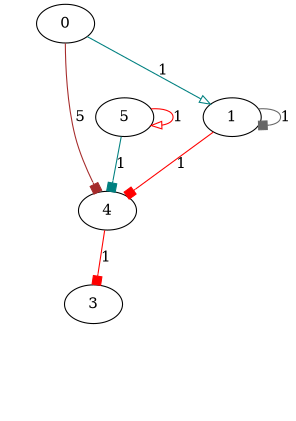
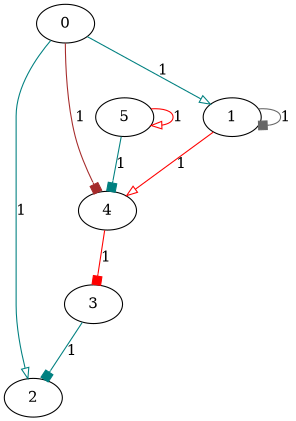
  digraph {
    edge [arrowhead=box color=teal]
    0
    1
+   2
    4
    3
    5
    0 -> 1 [arrowhead=onormal label=1]
-   0 -> 4 [color=brown label=5]
+   0 -> 2 [arrowhead=onormal label=1]
+   0 -> 4 [color=brown label=1]
    1 -> 1 [color=gray40 label=1]
-   1 -> 4 [color=red label=1]
+   1 -> 4 [arrowhead=onormal color=red label=1]
    4 -> 3 [color=red label=1]
+   3 -> 2 [label=1]
    5 -> 4 [label=1]
    5 -> 5 [arrowhead=onormal color=red label=1]
  }
